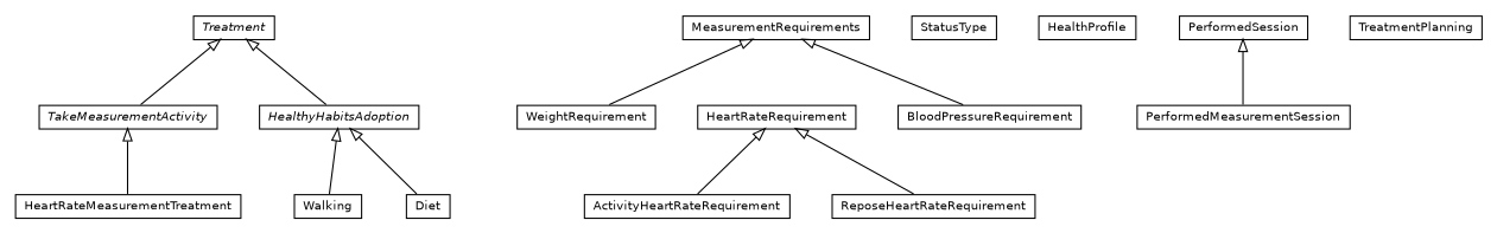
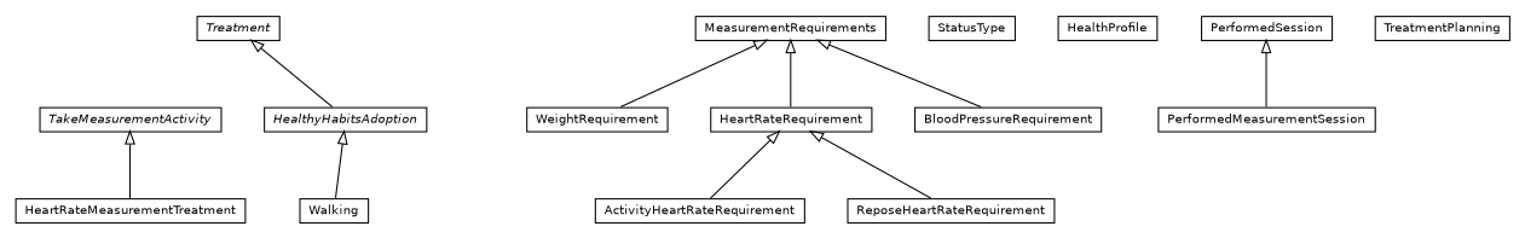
  digraph {
    nodesep=0.25
    ranksep=0.5
    node [fontcolor=black fontname=Helvetica fontsize=10.0 shape=plaintext]
    edge [arrowtail=empty dir=back fontname=Helvetica fontsize=10 headport=p labelfontname=Helvetica labelfontsize=10 tailport=p]
    n1 [label=<<table title="org.universAAL.ontology.health.owl.Walking" border="0" cellborder="1" cellspacing="0" cellpadding="2" port="p" href="./Walking.html"> 		<tr><td><table border="0" cellspacing="0" cellpadding="1"> <tr><td align="center" balign="center"> Walking </td></tr> 		</table></td></tr> 		</table>>]
    n2 [label=<<table title="org.universAAL.ontology.health.owl.HeartRateMeasurementTreatment" border="0" cellborder="1" cellspacing="0" cellpadding="2" port="p" href="./HeartRateMeasurementTreatment.html"> 		<tr><td><table border="0" cellspacing="0" cellpadding="1"> <tr><td align="center" balign="center"> HeartRateMeasurementTreatment </td></tr> 		</table></td></tr> 		</table>>]
    n3 [label=<<table title="org.universAAL.ontology.health.owl.ActivityHeartRateRequirement" border="0" cellborder="1" cellspacing="0" cellpadding="2" port="p" href="./ActivityHeartRateRequirement.html"> 		<tr><td><table border="0" cellspacing="0" cellpadding="1"> <tr><td align="center" balign="center"> ActivityHeartRateRequirement </td></tr> 		</table></td></tr> 		</table>>]
    n4 [label=<<table title="org.universAAL.ontology.health.owl.WeightRequirement" border="0" cellborder="1" cellspacing="0" cellpadding="2" port="p" href="./WeightRequirement.html"> 		<tr><td><table border="0" cellspacing="0" cellpadding="1"> <tr><td align="center" balign="center"> WeightRequirement </td></tr> 		</table></td></tr> 		</table>>]
    n5 [label=<<table title="org.universAAL.ontology.health.owl.MeasurementRequirements" border="0" cellborder="1" cellspacing="0" cellpadding="2" port="p" href="./MeasurementRequirements.html"> 		<tr><td><table border="0" cellspacing="0" cellpadding="1"> <tr><td align="center" balign="center"> MeasurementRequirements </td></tr> 		</table></td></tr> 		</table>>]
    n6 [label=<<table title="org.universAAL.ontology.health.owl.HeartRateRequirement" border="0" cellborder="1" cellspacing="0" cellpadding="2" port="p" href="./HeartRateRequirement.html"> 		<tr><td><table border="0" cellspacing="0" cellpadding="1"> <tr><td align="center" balign="center"> HeartRateRequirement </td></tr> 		</table></td></tr> 		</table>>]
    n7 [label=<<table title="org.universAAL.ontology.health.owl.BloodPressureRequirement" border="0" cellborder="1" cellspacing="0" cellpadding="2" port="p" href="./BloodPressureRequirement.html"> 		<tr><td><table border="0" cellspacing="0" cellpadding="1"> <tr><td align="center" balign="center"> BloodPressureRequirement </td></tr> 		</table></td></tr> 		</table>>]
    n8 [label=<<table title="org.universAAL.ontology.health.owl.ReposeHeartRateRequirement" border="0" cellborder="1" cellspacing="0" cellpadding="2" port="p" href="./ReposeHeartRateRequirement.html"> 		<tr><td><table border="0" cellspacing="0" cellpadding="1"> <tr><td align="center" balign="center"> ReposeHeartRateRequirement </td></tr> 		</table></td></tr> 		</table>>]
-   n9 [label=<<table title="org.universAAL.ontology.health.owl.Diet" border="0" cellborder="1" cellspacing="0" cellpadding="2" port="p" href="./Diet.html"> 		<tr><td><table border="0" cellspacing="0" cellpadding="1"> <tr><td align="center" balign="center"> Diet </td></tr> 		</table></td></tr> 		</table>>]
    n10 [label=<<table title="org.universAAL.ontology.health.owl.StatusType" border="0" cellborder="1" cellspacing="0" cellpadding="2" port="p" href="./StatusType.html"> 		<tr><td><table border="0" cellspacing="0" cellpadding="1"> <tr><td align="center" balign="center"> StatusType </td></tr> 		</table></td></tr> 		</table>>]
    n11 [label=<<table title="org.universAAL.ontology.health.owl.HealthProfile" border="0" cellborder="1" cellspacing="0" cellpadding="2" port="p" href="./HealthProfile.html"> 		<tr><td><table border="0" cellspacing="0" cellpadding="1"> <tr><td align="center" balign="center"> HealthProfile </td></tr> 		</table></td></tr> 		</table>>]
    n12 [label=<<table title="org.universAAL.ontology.health.owl.Treatment" border="0" cellborder="1" cellspacing="0" cellpadding="2" port="p" href="./Treatment.html"> 		<tr><td><table border="0" cellspacing="0" cellpadding="1"> <tr><td align="center" balign="center"><font face="Helvetica-Oblique"> Treatment </font></td></tr> 		</table></td></tr> 		</table>>]
    n13 [label=<<table title="org.universAAL.ontology.health.owl.TakeMeasurementActivity" border="0" cellborder="1" cellspacing="0" cellpadding="2" port="p" href="./TakeMeasurementActivity.html"> 		<tr><td><table border="0" cellspacing="0" cellpadding="1"> <tr><td align="center" balign="center"><font face="Helvetica-Oblique"> TakeMeasurementActivity </font></td></tr> 		</table></td></tr> 		</table>>]
    n14 [label=<<table title="org.universAAL.ontology.health.owl.HealthyHabitsAdoption" border="0" cellborder="1" cellspacing="0" cellpadding="2" port="p" href="./HealthyHabitsAdoption.html"> 		<tr><td><table border="0" cellspacing="0" cellpadding="1"> <tr><td align="center" balign="center"><font face="Helvetica-Oblique"> HealthyHabitsAdoption </font></td></tr> 		</table></td></tr> 		</table>>]
    n15 [label=<<table title="org.universAAL.ontology.health.owl.PerformedMeasurementSession" border="0" cellborder="1" cellspacing="0" cellpadding="2" port="p" href="./PerformedMeasurementSession.html"> 		<tr><td><table border="0" cellspacing="0" cellpadding="1"> <tr><td align="center" balign="center"> PerformedMeasurementSession </td></tr> 		</table></td></tr> 		</table>>]
    n16 [label=<<table title="org.universAAL.ontology.health.owl.PerformedSession" border="0" cellborder="1" cellspacing="0" cellpadding="2" port="p" href="./PerformedSession.html"> 		<tr><td><table border="0" cellspacing="0" cellpadding="1"> <tr><td align="center" balign="center"> PerformedSession </td></tr> 		</table></td></tr> 		</table>>]
    n17 [label=<<table title="org.universAAL.ontology.health.owl.TreatmentPlanning" border="0" cellborder="1" cellspacing="0" cellpadding="2" port="p" href="./TreatmentPlanning.html"> 		<tr><td><table border="0" cellspacing="0" cellpadding="1"> <tr><td align="center" balign="center"> TreatmentPlanning </td></tr> 		</table></td></tr> 		</table>>]
    n5 -> n4
+   n5 -> n6
    n5 -> n7
    n6 -> n3
    n6 -> n8
-   n12 -> n13
    n12 -> n14
    n13 -> n2
    n14 -> n1
-   n14 -> n9
    n16 -> n15
  }
